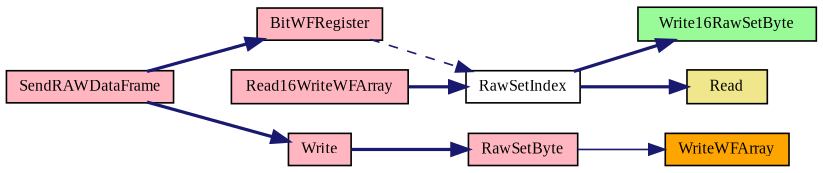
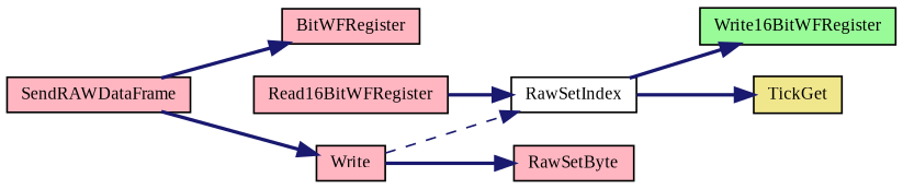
  digraph {
    fontname="Liberation Serif"
    rankdir=LR
    node [color=black fillcolor=lightpink fontname="Liberation Serif" fontsize=10 shape=record style=filled]
    edge [color=midnightblue fontname="Liberation Serif" fontsize=10 labelfontname=Helvetica labelfontsize=10 style=bold]
    n1 [fontcolor=black height=0.2 label=SendRAWDataFrame width=0.4]
    n2 [height=0.2 label=Write width=0.4]
    n3 [height=0.2 label=BitWFRegister width=0.4]
    n4 [fillcolor=white height=0.2 label=RawSetIndex width=0.4]
    n5 [height=0.2 label=RawSetByte width=0.4]
-   n6 [fillcolor=palegreen height=0.2 label=Write16RawSetByte width=0.4]
-   n7 [fillcolor=khaki height=0.2 label=Read width=0.4]
-   n8 [fillcolor=orange height=0.2 label=WriteWFArray width=0.4]
-   n9 [height=0.2 label=Read16WriteWFArray width=0.4]
+   n6 [fillcolor=palegreen height=0.2 label=Write16BitWFRegister width=0.4]
+   n7 [fillcolor=khaki height=0.2 label=TickGet width=0.4]
+   n9 [height=0.2 label=Read16BitWFRegister width=0.4]
    n1 -> n2
    n1 -> n3
-   n3 -> n4 [style=dashed]
+   n2 -> n4 [style=dashed]
    n2 -> n5
    n4 -> n6
    n4 -> n7
-   n5 -> n8 [style=solid]
    n9 -> n4
  }
